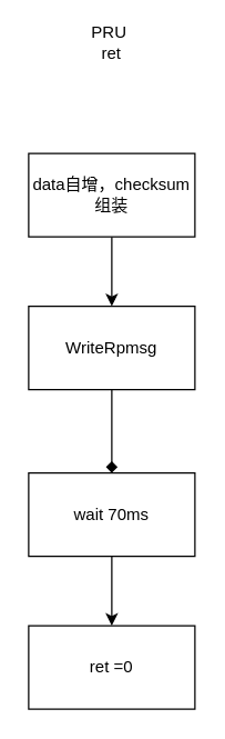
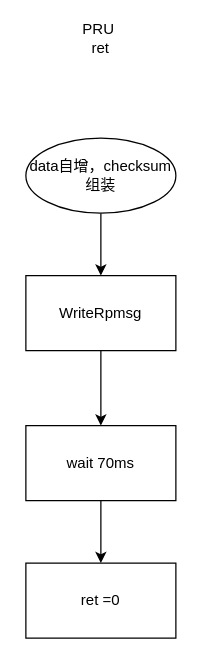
  <mxCell id="0" />
  <mxCell id="1" parent="0" />
  <mxCell id="2" value="PRU&amp;nbsp; ret" style="text;html=1;strokeColor=none;fillColor=none;align=center;verticalAlign=middle;whiteSpace=wrap;rounded=0;" vertex="1" parent="1"><mxGeometry x="60" y="20" width="40" height="20" as="geometry" /></mxCell>
  <mxCell id="3" style="edgeStyle=orthogonalEdgeStyle;rounded=0;orthogonalLoop=1;jettySize=auto;html=1;entryX=0.5;entryY=0;entryDx=0;entryDy=0;" edge="1" parent="1" source="4" target="6"><mxGeometry relative="1" as="geometry"><mxPoint x="80" y="210" as="targetPoint" /></mxGeometry></mxCell>
- <mxCell id="4" value="data自增，checksum组装" style="rounded=0;whiteSpace=wrap;html=1;" vertex="1" parent="1"><mxGeometry x="20" y="110" width="120" height="60" as="geometry" /></mxCell>
- <mxCell id="5" style="edgeStyle=orthogonalEdgeStyle;rounded=0;orthogonalLoop=1;jettySize=auto;html=1;exitX=0.5;exitY=1;exitDx=0;exitDy=0;entryX=0.5;entryY=0;entryDx=0;entryDy=0;endArrow=diamond;" edge="1" parent="1" source="6" target="8"><mxGeometry relative="1" as="geometry"><mxPoint x="80" y="330" as="targetPoint" /></mxGeometry></mxCell>
+ <mxCell id="4" value="data自增，checksum组装" style="ellipse;whiteSpace=wrap;html=1;" vertex="1" parent="1"><mxGeometry x="20" y="110" width="120" height="60" as="geometry" /></mxCell>
+ <mxCell id="5" style="edgeStyle=orthogonalEdgeStyle;rounded=0;orthogonalLoop=1;jettySize=auto;html=1;exitX=0.5;exitY=1;exitDx=0;exitDy=0;entryX=0.5;entryY=0;entryDx=0;entryDy=0;" edge="1" parent="1" source="6" target="8"><mxGeometry relative="1" as="geometry"><mxPoint x="80" y="330" as="targetPoint" /></mxGeometry></mxCell>
  <mxCell id="6" value="WriteRpmsg" style="rounded=0;whiteSpace=wrap;html=1;" vertex="1" parent="1"><mxGeometry x="20" y="220" width="120" height="60" as="geometry" /></mxCell>
  <mxCell id="7" style="edgeStyle=orthogonalEdgeStyle;rounded=0;orthogonalLoop=1;jettySize=auto;html=1;entryX=0.5;entryY=0;entryDx=0;entryDy=0;" edge="1" parent="1" source="8" target="9"><mxGeometry relative="1" as="geometry"><mxPoint x="80" y="450" as="targetPoint" /></mxGeometry></mxCell>
  <mxCell id="8" value="wait 70ms" style="rounded=0;whiteSpace=wrap;html=1;" vertex="1" parent="1"><mxGeometry x="20" y="340" width="120" height="60" as="geometry" /></mxCell>
  <mxCell id="9" value="ret =0" style="rounded=0;whiteSpace=wrap;html=1;" vertex="1" parent="1"><mxGeometry x="20" y="450" width="120" height="60" as="geometry" /></mxCell>
